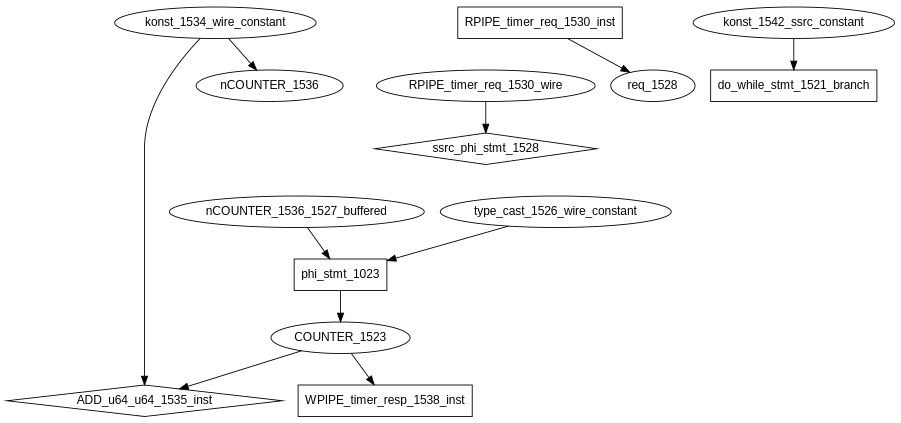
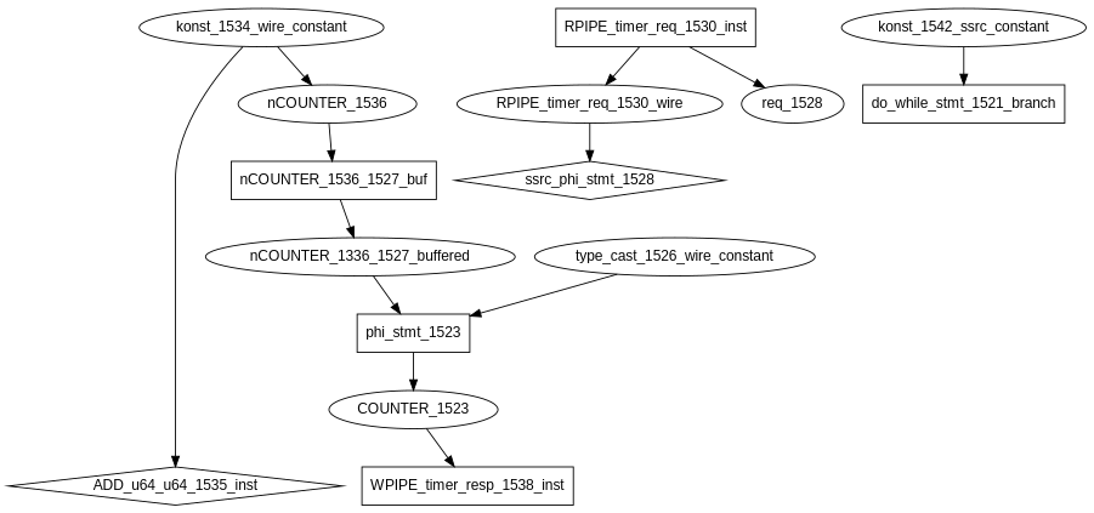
  digraph {
    fontname="Liberation Sans"
    node [fontname="Liberation Sans" shape=ellipse]
    edge [fontname="Liberation Sans"]
    ADD_u64_u64_1535_inst [shape=diamond]
    COUNTER_1523
    WPIPE_timer_resp_1538_inst [shape=rectangle]
    ssrc_phi_stmt_1528 [shape=diamond]
    RPIPE_timer_req_1530_wire
    konst_1534_wire_constant
    nCOUNTER_1536
    n8 [label=konst_1542_ssrc_constant]
    do_while_stmt_1521_branch [shape=rectangle]
-   nCOUNTER_1536_1527_buffered
-   phi_stmt_1523 [shape=rectangle label=phi_stmt_1023]
+   nCOUNTER_1536_1527_buf [shape=rectangle]
+   nCOUNTER_1536_1527_buffered [label=nCOUNTER_1336_1527_buffered]
+   phi_stmt_1523 [shape=rectangle]
    type_cast_1526_wire_constant
    RPIPE_timer_req_1530_inst [shape=rectangle]
    req_1528
-   COUNTER_1523 -> ADD_u64_u64_1535_inst
    COUNTER_1523 -> WPIPE_timer_resp_1538_inst
    RPIPE_timer_req_1530_wire -> ssrc_phi_stmt_1528
    konst_1534_wire_constant -> ADD_u64_u64_1535_inst
    konst_1534_wire_constant -> nCOUNTER_1536
+   nCOUNTER_1536 -> nCOUNTER_1536_1527_buf
    n8 -> do_while_stmt_1521_branch
+   nCOUNTER_1536_1527_buf -> nCOUNTER_1536_1527_buffered
    nCOUNTER_1536_1527_buffered -> phi_stmt_1523
    phi_stmt_1523 -> COUNTER_1523
    type_cast_1526_wire_constant -> phi_stmt_1523
+   RPIPE_timer_req_1530_inst -> RPIPE_timer_req_1530_wire
    RPIPE_timer_req_1530_inst -> req_1528
  }
